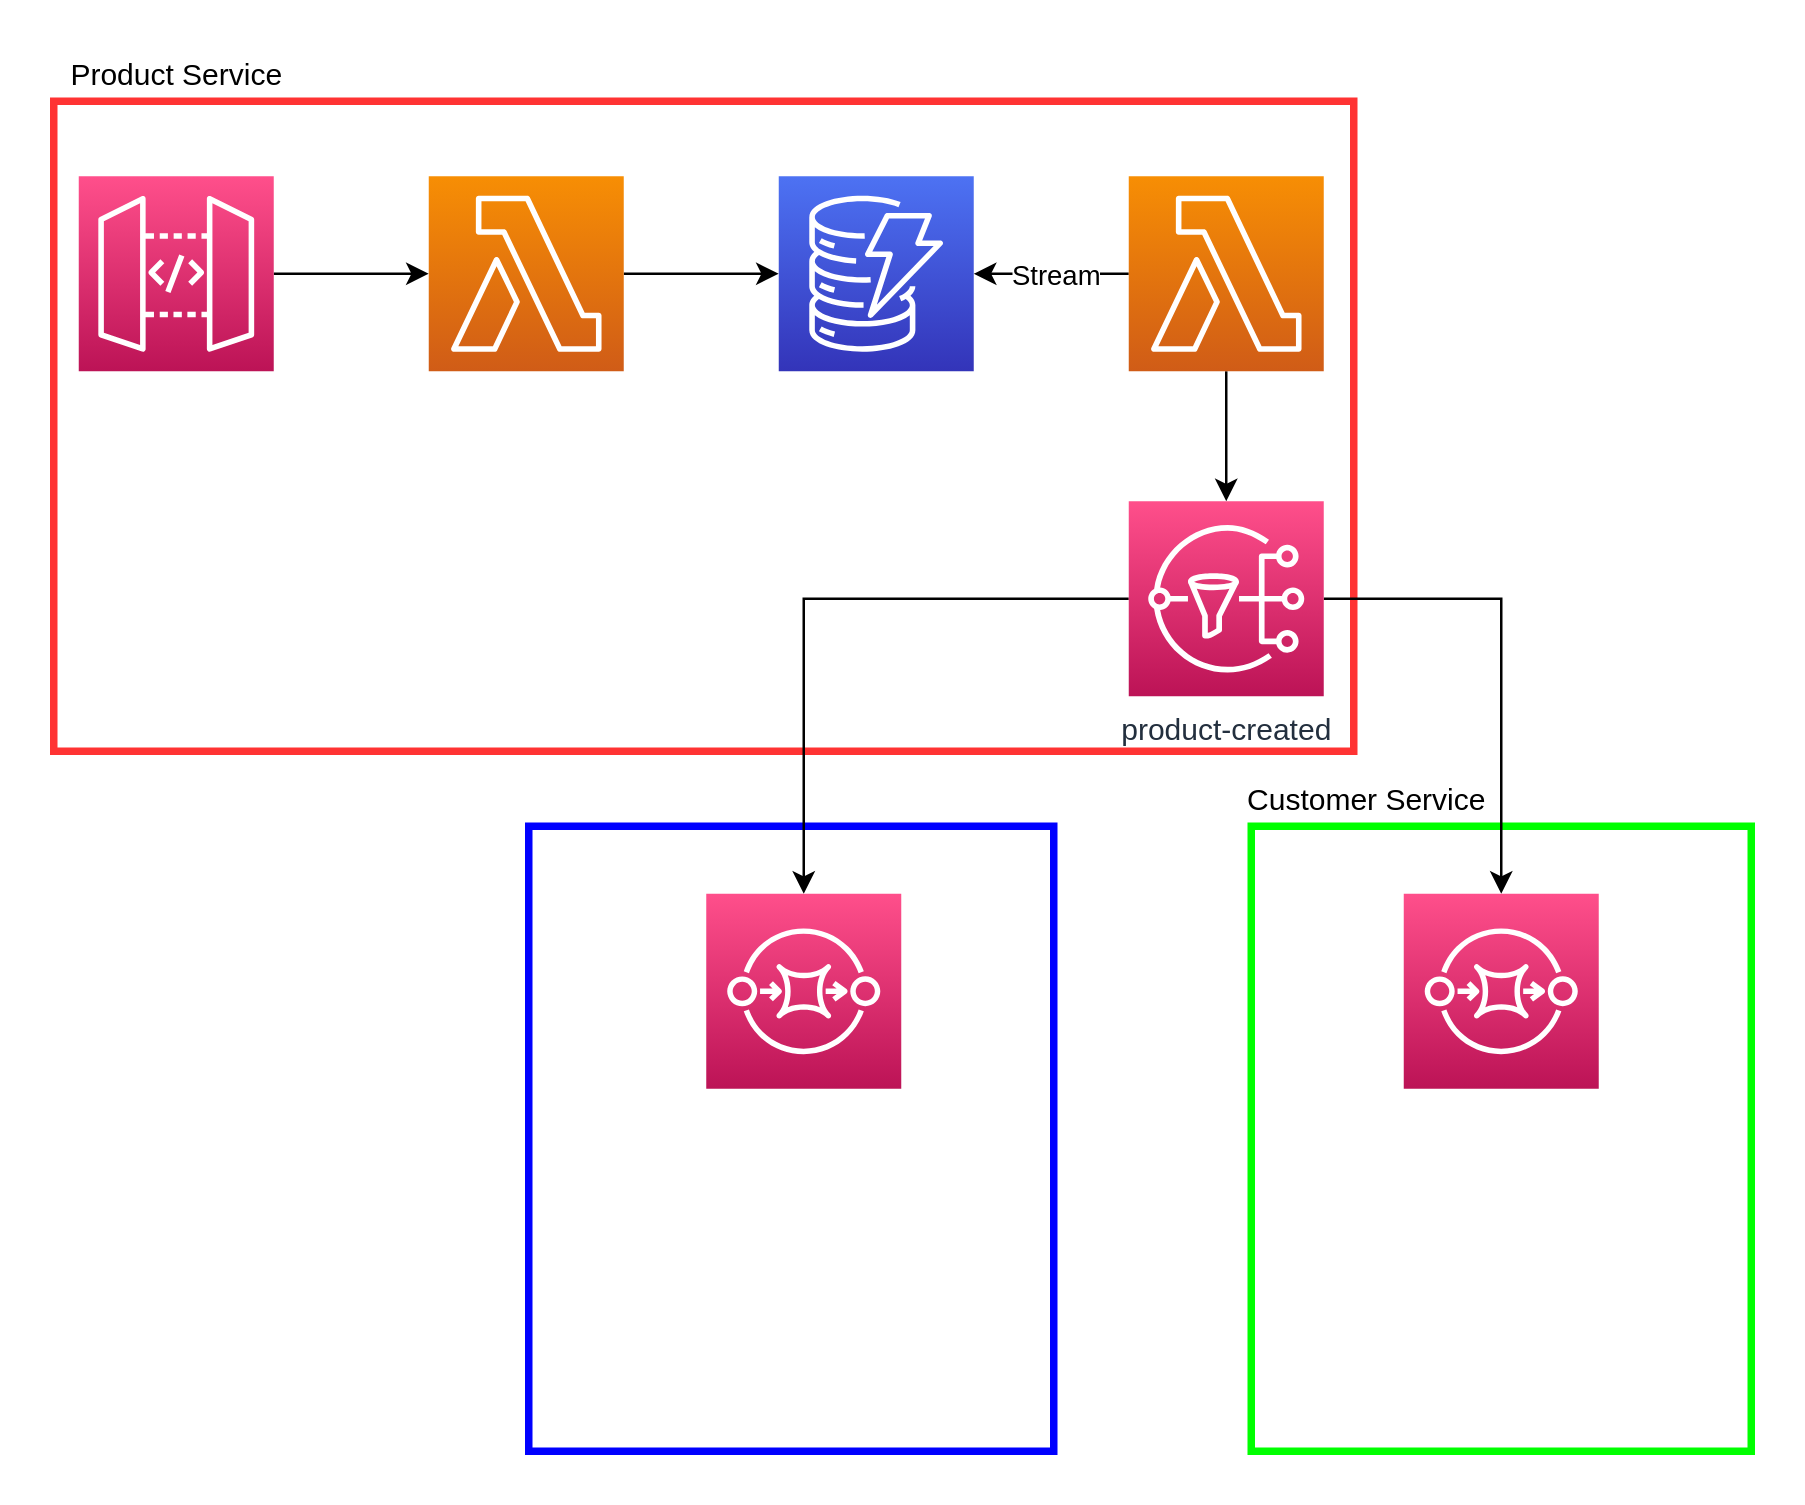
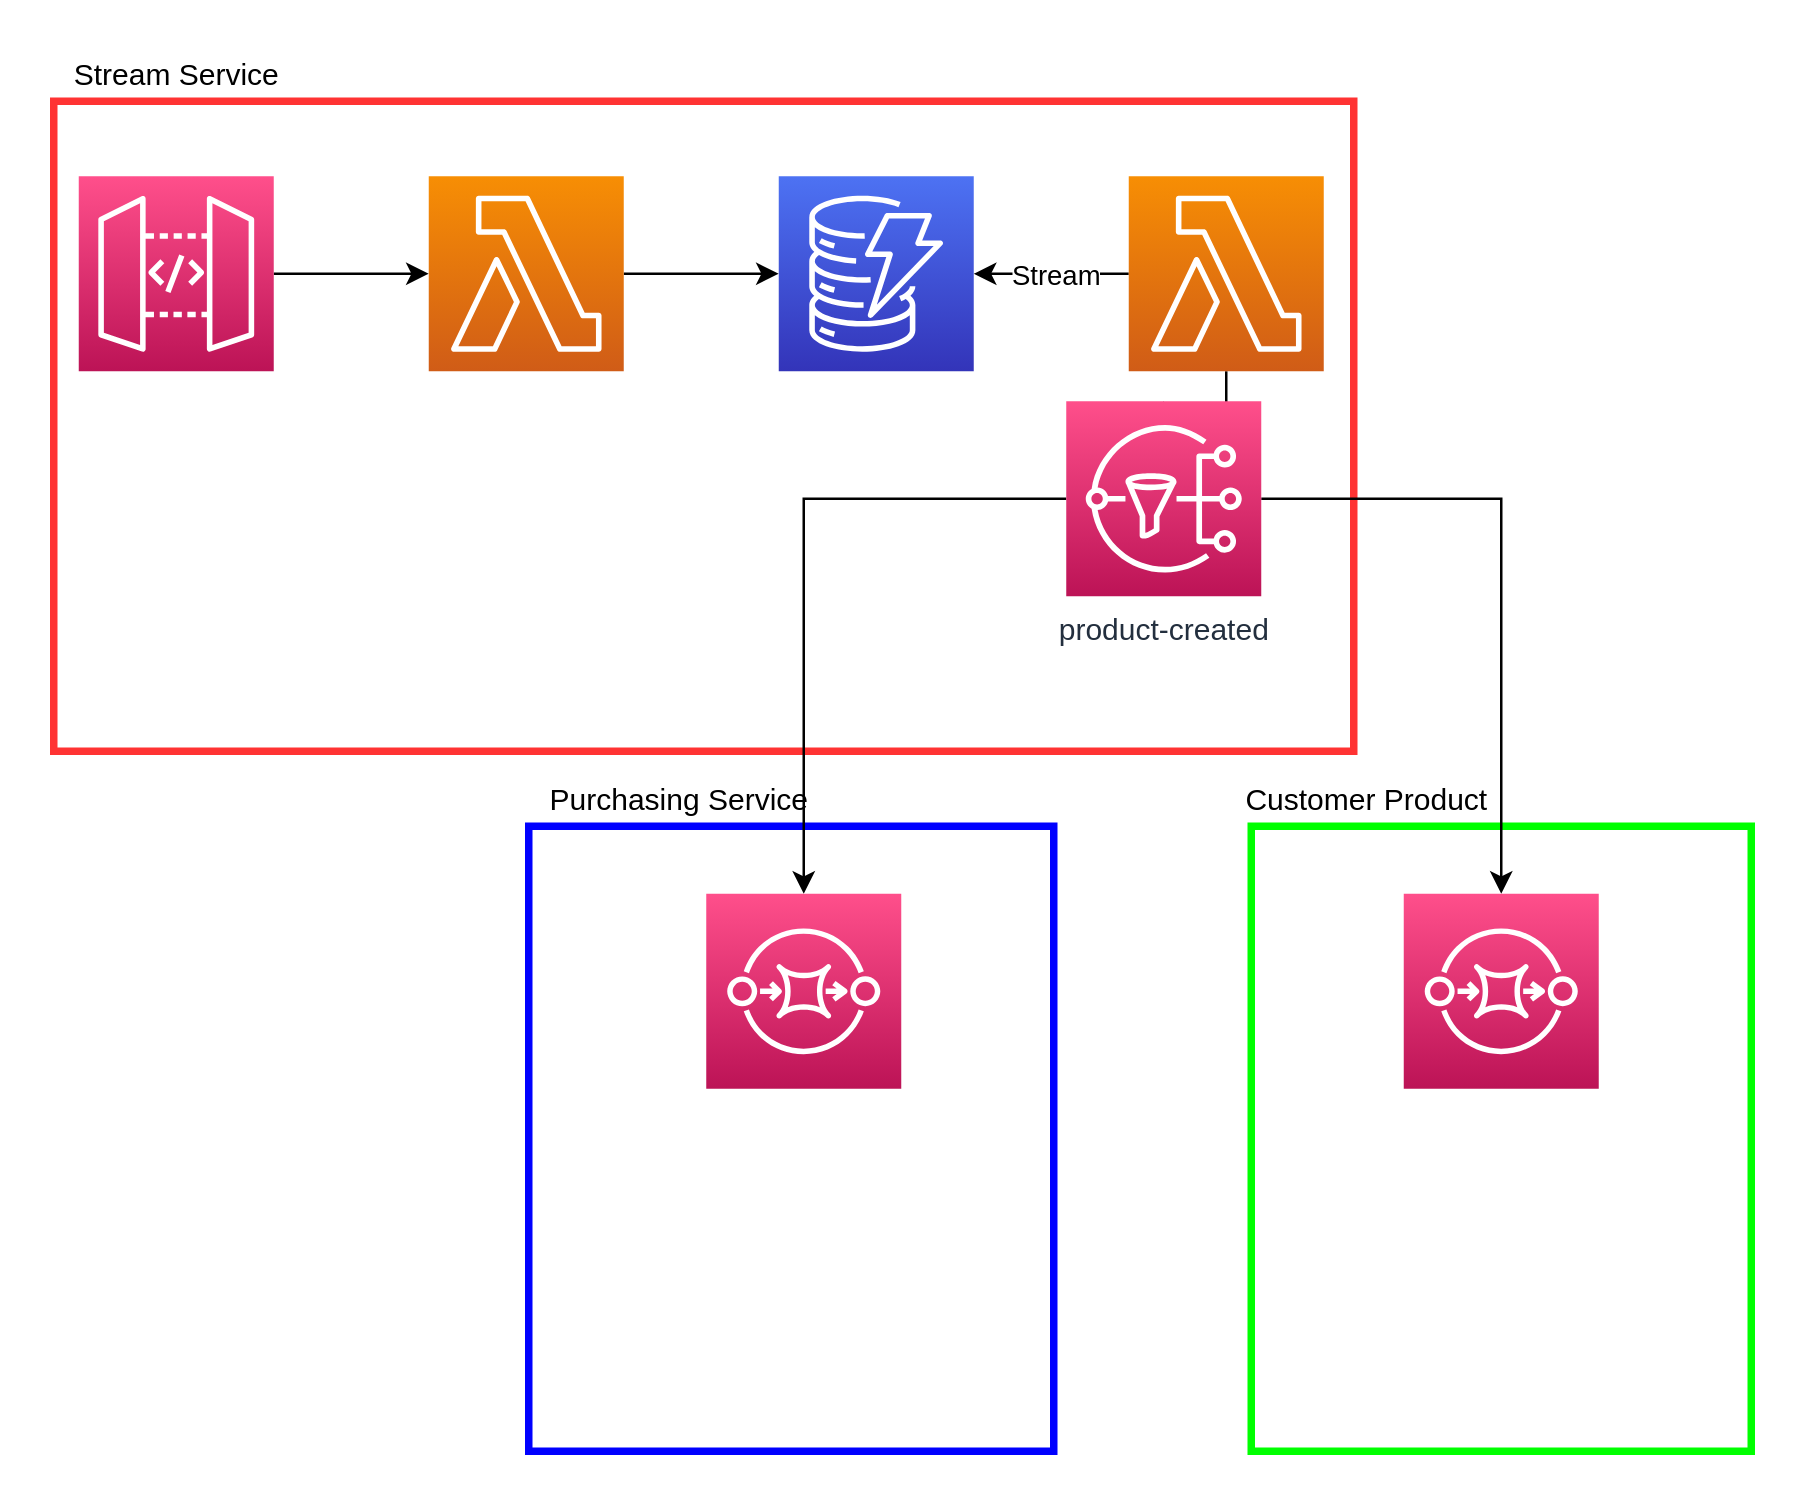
  <mxCell id="0" />
  <mxCell id="1" parent="0" />
  <mxCell id="2" value="" style="rounded=0;whiteSpace=wrap;html=1;fillColor=none;strokeColor=#00FF00;strokeWidth=3;" vertex="1" parent="1"><mxGeometry x="500" y="330" width="200" height="250" as="geometry" /></mxCell>
  <mxCell id="3" value="" style="rounded=0;whiteSpace=wrap;html=1;fillColor=none;strokeColor=#FF3333;strokeWidth=3;" vertex="1" parent="1"><mxGeometry x="21" y="40" width="520" height="260" as="geometry" /></mxCell>
  <mxCell id="4" value="" style="rounded=0;whiteSpace=wrap;html=1;fillColor=none;strokeColor=#0000FF;strokeWidth=3;" vertex="1" parent="1"><mxGeometry x="211" y="330" width="210" height="250" as="geometry" /></mxCell>
  <mxCell id="5" style="edgeStyle=orthogonalEdgeStyle;rounded=0;orthogonalLoop=1;jettySize=auto;html=1;" edge="1" parent="1" source="6" target="8"><mxGeometry relative="1" as="geometry" /></mxCell>
  <mxCell id="6" value="" style="sketch=0;points=[[0,0,0],[0.25,0,0],[0.5,0,0],[0.75,0,0],[1,0,0],[0,1,0],[0.25,1,0],[0.5,1,0],[0.75,1,0],[1,1,0],[0,0.25,0],[0,0.5,0],[0,0.75,0],[1,0.25,0],[1,0.5,0],[1,0.75,0]];outlineConnect=0;fontColor=#232F3E;gradientColor=#FF4F8B;gradientDirection=north;fillColor=#BC1356;strokeColor=#ffffff;dashed=0;verticalLabelPosition=bottom;verticalAlign=top;align=center;html=1;fontSize=12;fontStyle=0;aspect=fixed;shape=mxgraph.aws4.resourceIcon;resIcon=mxgraph.aws4.api_gateway;" vertex="1" parent="1"><mxGeometry x="31" y="70" width="78" height="78" as="geometry" /></mxCell>
  <mxCell id="7" style="edgeStyle=orthogonalEdgeStyle;rounded=0;orthogonalLoop=1;jettySize=auto;html=1;" edge="1" parent="1" source="8" target="9"><mxGeometry relative="1" as="geometry" /></mxCell>
  <mxCell id="8" value="" style="sketch=0;points=[[0,0,0],[0.25,0,0],[0.5,0,0],[0.75,0,0],[1,0,0],[0,1,0],[0.25,1,0],[0.5,1,0],[0.75,1,0],[1,1,0],[0,0.25,0],[0,0.5,0],[0,0.75,0],[1,0.25,0],[1,0.5,0],[1,0.75,0]];outlineConnect=0;fontColor=#232F3E;gradientColor=#F78E04;gradientDirection=north;fillColor=#D05C17;strokeColor=#ffffff;dashed=0;verticalLabelPosition=bottom;verticalAlign=top;align=center;html=1;fontSize=12;fontStyle=0;aspect=fixed;shape=mxgraph.aws4.resourceIcon;resIcon=mxgraph.aws4.lambda;" vertex="1" parent="1"><mxGeometry x="171" y="70" width="78" height="78" as="geometry" /></mxCell>
  <mxCell id="9" value="" style="sketch=0;points=[[0,0,0],[0.25,0,0],[0.5,0,0],[0.75,0,0],[1,0,0],[0,1,0],[0.25,1,0],[0.5,1,0],[0.75,1,0],[1,1,0],[0,0.25,0],[0,0.5,0],[0,0.75,0],[1,0.25,0],[1,0.5,0],[1,0.75,0]];outlineConnect=0;fontColor=#232F3E;gradientColor=#4D72F3;gradientDirection=north;fillColor=#3334B9;strokeColor=#ffffff;dashed=0;verticalLabelPosition=bottom;verticalAlign=top;align=center;html=1;fontSize=12;fontStyle=0;aspect=fixed;shape=mxgraph.aws4.resourceIcon;resIcon=mxgraph.aws4.dynamodb;" vertex="1" parent="1"><mxGeometry x="311" y="70" width="78" height="78" as="geometry" /></mxCell>
  <mxCell id="10" style="edgeStyle=orthogonalEdgeStyle;rounded=0;orthogonalLoop=1;jettySize=auto;html=1;entryX=1;entryY=0.5;entryDx=0;entryDy=0;entryPerimeter=0;" edge="1" parent="1" source="13" target="9"><mxGeometry relative="1" as="geometry" /></mxCell>
  <mxCell id="11" value="Stream" style="edgeLabel;html=1;align=center;verticalAlign=middle;resizable=0;points=[];" vertex="1" connectable="0" parent="10"><mxGeometry x="0.23" relative="1" as="geometry"><mxPoint x="8" as="offset" /></mxGeometry></mxCell>
  <mxCell id="12" style="edgeStyle=orthogonalEdgeStyle;rounded=0;orthogonalLoop=1;jettySize=auto;html=1;entryX=0.5;entryY=0;entryDx=0;entryDy=0;entryPerimeter=0;" edge="1" parent="1" source="13" target="16"><mxGeometry relative="1" as="geometry" /></mxCell>
  <mxCell id="13" value="" style="sketch=0;points=[[0,0,0],[0.25,0,0],[0.5,0,0],[0.75,0,0],[1,0,0],[0,1,0],[0.25,1,0],[0.5,1,0],[0.75,1,0],[1,1,0],[0,0.25,0],[0,0.5,0],[0,0.75,0],[1,0.25,0],[1,0.5,0],[1,0.75,0]];outlineConnect=0;fontColor=#232F3E;gradientColor=#F78E04;gradientDirection=north;fillColor=#D05C17;strokeColor=#ffffff;dashed=0;verticalLabelPosition=bottom;verticalAlign=top;align=center;html=1;fontSize=12;fontStyle=0;aspect=fixed;shape=mxgraph.aws4.resourceIcon;resIcon=mxgraph.aws4.lambda;" vertex="1" parent="1"><mxGeometry x="451" y="70" width="78" height="78" as="geometry" /></mxCell>
  <mxCell id="14" style="edgeStyle=orthogonalEdgeStyle;rounded=0;orthogonalLoop=1;jettySize=auto;html=1;" edge="1" parent="1" source="16" target="18"><mxGeometry relative="1" as="geometry" /></mxCell>
  <mxCell id="15" style="edgeStyle=orthogonalEdgeStyle;rounded=0;orthogonalLoop=1;jettySize=auto;html=1;" edge="1" parent="1" source="16" target="19"><mxGeometry relative="1" as="geometry" /></mxCell>
- <mxCell id="16" value="product-created" style="sketch=0;points=[[0,0,0],[0.25,0,0],[0.5,0,0],[0.75,0,0],[1,0,0],[0,1,0],[0.25,1,0],[0.5,1,0],[0.75,1,0],[1,1,0],[0,0.25,0],[0,0.5,0],[0,0.75,0],[1,0.25,0],[1,0.5,0],[1,0.75,0]];outlineConnect=0;fontColor=#232F3E;gradientColor=#FF4F8B;gradientDirection=north;fillColor=#BC1356;strokeColor=#ffffff;dashed=0;verticalLabelPosition=bottom;verticalAlign=top;align=center;html=1;fontSize=12;fontStyle=0;aspect=fixed;shape=mxgraph.aws4.resourceIcon;resIcon=mxgraph.aws4.sns;" vertex="1" parent="1"><mxGeometry x="451" y="200" width="78" height="78" as="geometry" /></mxCell>
- <mxCell id="17" value="Product Service" style="text;html=1;align=center;verticalAlign=middle;resizable=0;points=[];autosize=1;strokeColor=none;fillColor=none;" vertex="1" parent="1"><mxGeometry x="20" y="20" width="100" height="20" as="geometry" /></mxCell>
+ <mxCell id="16" value="product-created" style="sketch=0;points=[[0,0,0],[0.25,0,0],[0.5,0,0],[0.75,0,0],[1,0,0],[0,1,0],[0.25,1,0],[0.5,1,0],[0.75,1,0],[1,1,0],[0,0.25,0],[0,0.5,0],[0,0.75,0],[1,0.25,0],[1,0.5,0],[1,0.75,0]];outlineConnect=0;fontColor=#232F3E;gradientColor=#FF4F8B;gradientDirection=north;fillColor=#BC1356;strokeColor=#ffffff;dashed=0;verticalLabelPosition=bottom;verticalAlign=top;align=center;html=1;fontSize=12;fontStyle=0;aspect=fixed;shape=mxgraph.aws4.resourceIcon;resIcon=mxgraph.aws4.sns;" vertex="1" parent="1"><mxGeometry x="426" y="160" width="78" height="78" as="geometry" /></mxCell>
+ <mxCell id="17" value="Stream Service" style="text;html=1;align=center;verticalAlign=middle;resizable=0;points=[];autosize=1;strokeColor=none;fillColor=none;" vertex="1" parent="1"><mxGeometry x="20" y="20" width="100" height="20" as="geometry" /></mxCell>
  <mxCell id="18" value="" style="sketch=0;points=[[0,0,0],[0.25,0,0],[0.5,0,0],[0.75,0,0],[1,0,0],[0,1,0],[0.25,1,0],[0.5,1,0],[0.75,1,0],[1,1,0],[0,0.25,0],[0,0.5,0],[0,0.75,0],[1,0.25,0],[1,0.5,0],[1,0.75,0]];outlineConnect=0;fontColor=#232F3E;gradientColor=#FF4F8B;gradientDirection=north;fillColor=#BC1356;strokeColor=#ffffff;dashed=0;verticalLabelPosition=bottom;verticalAlign=top;align=center;html=1;fontSize=12;fontStyle=0;aspect=fixed;shape=mxgraph.aws4.resourceIcon;resIcon=mxgraph.aws4.sqs;" vertex="1" parent="1"><mxGeometry x="282" y="357" width="78" height="78" as="geometry" /></mxCell>
  <mxCell id="19" value="" style="sketch=0;points=[[0,0,0],[0.25,0,0],[0.5,0,0],[0.75,0,0],[1,0,0],[0,1,0],[0.25,1,0],[0.5,1,0],[0.75,1,0],[1,1,0],[0,0.25,0],[0,0.5,0],[0,0.75,0],[1,0.25,0],[1,0.5,0],[1,0.75,0]];outlineConnect=0;fontColor=#232F3E;gradientColor=#FF4F8B;gradientDirection=north;fillColor=#BC1356;strokeColor=#ffffff;dashed=0;verticalLabelPosition=bottom;verticalAlign=top;align=center;html=1;fontSize=12;fontStyle=0;aspect=fixed;shape=mxgraph.aws4.resourceIcon;resIcon=mxgraph.aws4.sqs;" vertex="1" parent="1"><mxGeometry x="561" y="357" width="78" height="78" as="geometry" /></mxCell>
- <mxCell id="21" value="Customer Service" style="text;html=1;align=center;verticalAlign=middle;resizable=0;points=[];autosize=1;strokeColor=none;fillColor=none;" vertex="1" parent="1"><mxGeometry x="491" y="310" width="110" height="20" as="geometry" /></mxCell>
+ <mxCell id="20" value="Purchasing Service" style="text;html=1;align=center;verticalAlign=middle;resizable=0;points=[];autosize=1;strokeColor=none;fillColor=none;" vertex="1" parent="1"><mxGeometry x="211" y="310" width="120" height="20" as="geometry" /></mxCell>
+ <mxCell id="21" value="Customer Product" style="text;html=1;align=center;verticalAlign=middle;resizable=0;points=[];autosize=1;strokeColor=none;fillColor=none;" vertex="1" parent="1"><mxGeometry x="491" y="310" width="110" height="20" as="geometry" /></mxCell>
